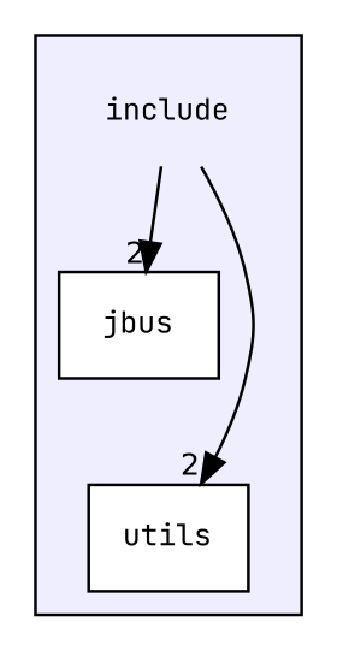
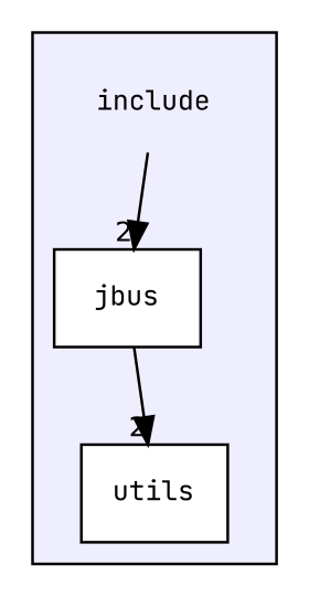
  digraph {
    compound=true
    fontname="JetBrains Mono"
    node [fontname="JetBrains Mono" fontsize=10 shape=box color=black fillcolor=white style=filled]
    edge [fontname="JetBrains Mono" headlabel=2 labeldistance=1.5 labelfontname=Helvetica labelfontsize=10]
    n1 [label=include shape=plaintext color="" fillcolor="" style=""]
    n2 [label=jbus]
    n3 [label=utils]
    subgraph cluster_1 {
      bgcolor="#eeeeff"
      pencolor=black
      n1
      n2
      n3
    }
    n1 -> n2
-   n1 -> n3
+   n2 -> n3
  }
